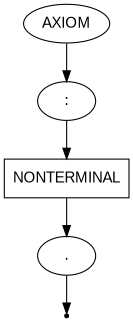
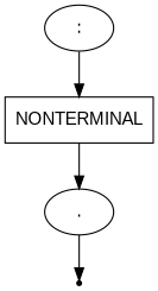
  digraph {
    fontname="Liberation Sans"
    node [fontname="Liberation Sans" shape=oval]
    edge [fontname="Liberation Sans"]
-   n1 [label=AXIOM]
    n2 [label=":"]
    n3 [label=NONTERMINAL shape=box]
    n4 [label="."]
    end [shape=point]
-   n1 -> n2
    n2 -> n3
    n3 -> n4
    n4 -> end
  }
